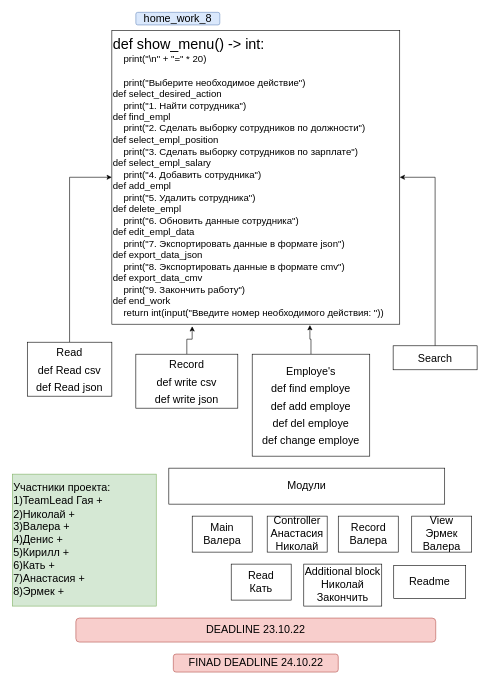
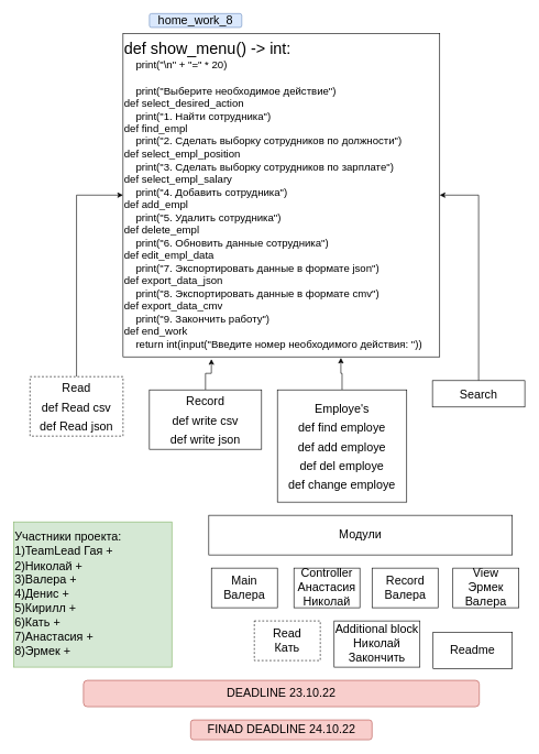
  <mxCell id="0" />
  <mxCell id="1" parent="0" />
  <mxCell id="2" value="&lt;div&gt;&lt;font style=&quot;font-size: 24px;&quot;&gt;def show_menu() -&amp;gt; int:&lt;/font&gt;&lt;/div&gt;&lt;div&gt;&lt;font size=&quot;3&quot;&gt;&amp;nbsp; &amp;nbsp; print(&quot;\n&quot; + &quot;=&quot; * 20)&lt;/font&gt;&lt;/div&gt;&lt;div&gt;&lt;font size=&quot;3&quot;&gt;&lt;br&gt;&lt;/font&gt;&lt;/div&gt;&lt;div&gt;&lt;font size=&quot;3&quot;&gt;&amp;nbsp; &amp;nbsp; print(&quot;Выберите необходимое действие&quot;)&lt;/font&gt;&lt;/div&gt;&lt;div&gt;&lt;font size=&quot;3&quot;&gt;def s&lt;/font&gt;&lt;span style=&quot;background-color: initial;&quot;&gt;&lt;font size=&quot;3&quot;&gt;elect_desired_action&lt;/font&gt;&lt;/span&gt;&lt;/div&gt;&lt;div&gt;&lt;font size=&quot;3&quot;&gt;&amp;nbsp; &amp;nbsp; print(&quot;1. Найти сотрудника&quot;)&lt;/font&gt;&lt;/div&gt;&lt;div&gt;&lt;font size=&quot;3&quot;&gt;def find_&lt;/font&gt;&lt;span style=&quot;background-color: initial;&quot;&gt;&lt;font size=&quot;3&quot;&gt;empl&lt;/font&gt;&lt;/span&gt;&lt;/div&gt;&lt;div&gt;&lt;font size=&quot;3&quot;&gt;&amp;nbsp; &amp;nbsp; print(&quot;2. Сделать выборку сотрудников по должности&quot;)&lt;/font&gt;&lt;/div&gt;&lt;div&gt;&lt;font size=&quot;3&quot;&gt;def s&lt;/font&gt;&lt;span style=&quot;background-color: initial;&quot;&gt;&lt;font size=&quot;3&quot;&gt;elect_empl_position&lt;/font&gt;&lt;/span&gt;&lt;/div&gt;&lt;div&gt;&lt;font size=&quot;3&quot;&gt;&amp;nbsp; &amp;nbsp; print(&quot;3. Сделать выборку сотрудников по зарплате&quot;)&lt;/font&gt;&lt;/div&gt;&lt;div&gt;&lt;font size=&quot;3&quot;&gt;def&amp;nbsp;&lt;/font&gt;&lt;span style=&quot;background-color: initial;&quot;&gt;&lt;font size=&quot;3&quot;&gt;select_empl_salary&lt;/font&gt;&lt;/span&gt;&lt;/div&gt;&lt;div&gt;&lt;font size=&quot;3&quot;&gt;&amp;nbsp; &amp;nbsp; print(&quot;4. Добавить сотрудника&quot;)&lt;/font&gt;&lt;/div&gt;&lt;div&gt;&lt;font size=&quot;3&quot;&gt;def&amp;nbsp;&lt;/font&gt;&lt;span style=&quot;background-color: initial;&quot;&gt;&lt;font size=&quot;3&quot;&gt;add_empl&lt;/font&gt;&lt;/span&gt;&lt;/div&gt;&lt;div&gt;&lt;font size=&quot;3&quot;&gt;&amp;nbsp; &amp;nbsp; print(&quot;5. Удалить сотрудника&quot;)&lt;/font&gt;&lt;/div&gt;&lt;div&gt;&lt;font size=&quot;3&quot;&gt;def&amp;nbsp;&lt;/font&gt;&lt;span style=&quot;background-color: initial;&quot;&gt;&lt;font size=&quot;3&quot;&gt;delete_empl&lt;/font&gt;&lt;/span&gt;&lt;/div&gt;&lt;div&gt;&lt;font size=&quot;3&quot;&gt;&amp;nbsp; &amp;nbsp; print(&quot;6. Обновить данные сотрудника&quot;)&lt;/font&gt;&lt;/div&gt;&lt;div&gt;&lt;font size=&quot;3&quot;&gt;def edit&lt;/font&gt;&lt;span style=&quot;background-color: initial;&quot;&gt;&lt;font size=&quot;3&quot;&gt;_empl_data&lt;/font&gt;&lt;/span&gt;&lt;/div&gt;&lt;div&gt;&lt;font size=&quot;3&quot;&gt;&amp;nbsp; &amp;nbsp; print(&quot;7. Экспортировать данные в формате json&quot;)&lt;/font&gt;&lt;/div&gt;&lt;div&gt;&lt;font size=&quot;3&quot;&gt;def export_data_json&lt;/font&gt;&lt;/div&gt;&lt;div&gt;&lt;font size=&quot;3&quot;&gt;&amp;nbsp; &amp;nbsp; print(&quot;8. Экспортировать данные в формате cmv&quot;)&lt;/font&gt;&lt;/div&gt;&lt;div&gt;&lt;span style=&quot;font-size: medium;&quot;&gt;def export_data_cmv&lt;/span&gt;&lt;font size=&quot;3&quot;&gt;&lt;br&gt;&lt;/font&gt;&lt;/div&gt;&lt;div&gt;&lt;font size=&quot;3&quot;&gt;&amp;nbsp; &amp;nbsp; print(&quot;9. Закончить работу&quot;)&lt;/font&gt;&lt;/div&gt;&lt;div&gt;&lt;font size=&quot;3&quot;&gt;def end_work&lt;/font&gt;&lt;/div&gt;&lt;div&gt;&lt;font size=&quot;3&quot;&gt;&amp;nbsp; &amp;nbsp; return int(input(&quot;Введите номер необходимого действия: &quot;))&lt;/font&gt;&lt;/div&gt;" style="rounded=0;whiteSpace=wrap;html=1;align=left;" parent="1" vertex="1"><mxGeometry x="186" y="50" width="480" height="490" as="geometry" /></mxCell>
  <mxCell id="3" style="edgeStyle=orthogonalEdgeStyle;rounded=0;orthogonalLoop=1;jettySize=auto;html=1;entryX=0;entryY=0.5;entryDx=0;entryDy=0;fontSize=18;" parent="1" source="4" target="2" edge="1"><mxGeometry relative="1" as="geometry" /></mxCell>
- <mxCell id="4" value="&lt;font style=&quot;font-size: 18px;&quot;&gt;Read&lt;br&gt;def Read csv&lt;br&gt;def Read json&lt;/font&gt;" style="rounded=0;whiteSpace=wrap;html=1;fontSize=24;" parent="1" vertex="1"><mxGeometry x="45" y="570" width="141" height="90" as="geometry" /></mxCell>
+ <mxCell id="4" value="&lt;font style=&quot;font-size: 18px;&quot;&gt;Read&lt;br&gt;def Read csv&lt;br&gt;def Read json&lt;/font&gt;" style="rounded=0;whiteSpace=wrap;html=1;fontSize=24;dashed=1;" parent="1" vertex="1"><mxGeometry x="45" y="570" width="141" height="90" as="geometry" /></mxCell>
  <mxCell id="5" style="edgeStyle=orthogonalEdgeStyle;rounded=0;orthogonalLoop=1;jettySize=auto;html=1;entryX=0.279;entryY=1.007;entryDx=0;entryDy=0;entryPerimeter=0;fontSize=18;" parent="1" source="6" target="2" edge="1"><mxGeometry relative="1" as="geometry" /></mxCell>
  <mxCell id="6" value="&lt;font style=&quot;font-size: 18px;&quot;&gt;Record&lt;br&gt;def write csv&lt;br&gt;def write json&lt;/font&gt;" style="rounded=0;whiteSpace=wrap;html=1;fontSize=24;" parent="1" vertex="1"><mxGeometry x="226" y="590" width="170" height="90" as="geometry" /></mxCell>
  <mxCell id="7" style="edgeStyle=orthogonalEdgeStyle;rounded=0;orthogonalLoop=1;jettySize=auto;html=1;entryX=0.688;entryY=1.003;entryDx=0;entryDy=0;entryPerimeter=0;fontSize=18;" parent="1" source="8" target="2" edge="1"><mxGeometry relative="1" as="geometry" /></mxCell>
  <mxCell id="8" value="&lt;span style=&quot;background-color: initial;&quot;&gt;&lt;font style=&quot;font-size: 18px;&quot;&gt;Employe's&lt;br&gt;def find employe&lt;br&gt;def add employe&lt;br&gt;def del employe&lt;br&gt;def change employe&lt;/font&gt;&lt;br&gt;&lt;/span&gt;" style="rounded=0;whiteSpace=wrap;html=1;fontSize=24;" parent="1" vertex="1"><mxGeometry x="420" y="590" width="196" height="170" as="geometry" /></mxCell>
  <mxCell id="9" style="edgeStyle=orthogonalEdgeStyle;rounded=0;orthogonalLoop=1;jettySize=auto;html=1;entryX=1;entryY=0.5;entryDx=0;entryDy=0;fontSize=18;" parent="1" source="10" target="2" edge="1"><mxGeometry relative="1" as="geometry" /></mxCell>
  <mxCell id="10" value="&lt;font style=&quot;font-size: 18px;&quot;&gt;Search&lt;/font&gt;" style="rounded=0;whiteSpace=wrap;html=1;fontSize=24;" parent="1" vertex="1"><mxGeometry x="655" y="576" width="140" height="40" as="geometry" /></mxCell>
  <mxCell id="11" value="&lt;div style=&quot;&quot;&gt;&lt;span style=&quot;background-color: initial;&quot;&gt;Участники проекта:&lt;/span&gt;&lt;/div&gt;&lt;div style=&quot;&quot;&gt;&lt;span style=&quot;background-color: initial;&quot;&gt;1)TeamLead Гая +&lt;/span&gt;&lt;/div&gt;2)Николай +&lt;br&gt;3)Валера +&lt;br&gt;4)Денис +&lt;br&gt;5)Кирилл +&lt;br&gt;6)Кать +&lt;br&gt;7)Анастасия +&lt;br&gt;8)Эрмек +" style="rounded=0;whiteSpace=wrap;html=1;fontSize=18;fillColor=#d5e8d4;strokeColor=#82b366;align=left;" parent="1" vertex="1"><mxGeometry x="20" y="790" width="240" height="220" as="geometry" /></mxCell>
- <mxCell id="12" value="Модули" style="rounded=0;whiteSpace=wrap;html=1;fontSize=18;" parent="1" vertex="1"><mxGeometry x="281" y="780" width="460" height="60" as="geometry" /></mxCell>
+ <mxCell id="12" value="Модули" style="rounded=0;whiteSpace=wrap;html=1;fontSize=18;" parent="1" vertex="1"><mxGeometry x="316" y="780" width="460" height="60" as="geometry" /></mxCell>
  <mxCell id="13" value="View&lt;br&gt;Эрмек&lt;br&gt;Валера" style="rounded=0;whiteSpace=wrap;html=1;fontSize=18;" parent="1" vertex="1"><mxGeometry x="686" y="860" width="100" height="60" as="geometry" /></mxCell>
  <mxCell id="14" value="Record&lt;br&gt;Валера" style="rounded=0;whiteSpace=wrap;html=1;fontSize=18;" parent="1" vertex="1"><mxGeometry x="563.5" y="860" width="100" height="60" as="geometry" /></mxCell>
  <mxCell id="15" value="Controller&lt;br&gt;Анастасия&lt;br&gt;Николай" style="rounded=0;whiteSpace=wrap;html=1;fontSize=18;" parent="1" vertex="1"><mxGeometry x="445" y="860" width="100" height="60" as="geometry" /></mxCell>
- <mxCell id="16" value="Read&lt;br&gt;Кать" style="rounded=0;whiteSpace=wrap;html=1;fontSize=18;" parent="1" vertex="1"><mxGeometry x="385" y="940" width="100" height="60" as="geometry" /></mxCell>
+ <mxCell id="16" value="Read&lt;br&gt;Кать" style="rounded=0;whiteSpace=wrap;html=1;fontSize=18;dashed=1;" parent="1" vertex="1"><mxGeometry x="385" y="940" width="100" height="60" as="geometry" /></mxCell>
  <mxCell id="17" value="Main&lt;br&gt;Валера" style="rounded=0;whiteSpace=wrap;html=1;fontSize=18;" parent="1" vertex="1"><mxGeometry x="320" y="860" width="100" height="60" as="geometry" /></mxCell>
  <mxCell id="18" value="Additional block&lt;br&gt;Николай&lt;br&gt;Закончить" style="rounded=0;whiteSpace=wrap;html=1;fontSize=18;" parent="1" vertex="1"><mxGeometry x="506" y="940" width="130" height="70" as="geometry" /></mxCell>
- <mxCell id="19" value="Readme" style="rounded=0;whiteSpace=wrap;html=1;fontSize=18;" parent="1" vertex="1"><mxGeometry x="656" y="942.5" width="120" height="55" as="geometry" /></mxCell>
+ <mxCell id="19" value="Readme" style="rounded=0;whiteSpace=wrap;html=1;fontSize=18;" parent="1" vertex="1"><mxGeometry x="656" y="957.5" width="120" height="55" as="geometry" /></mxCell>
  <mxCell id="20" value="DEADLINE 23.10.22" style="rounded=1;whiteSpace=wrap;html=1;fontSize=18;fillColor=#f8cecc;strokeColor=#b85450;" parent="1" vertex="1"><mxGeometry x="126" y="1030" width="600" height="40" as="geometry" /></mxCell>
  <mxCell id="21" value="FINAD DEADLINE 24.10.22" style="rounded=1;whiteSpace=wrap;html=1;fontSize=18;fillColor=#f8cecc;strokeColor=#b85450;" parent="1" vertex="1"><mxGeometry x="288.5" y="1090" width="275" height="30" as="geometry" /></mxCell>
  <mxCell id="22" value="home_work_8" style="rounded=1;whiteSpace=wrap;html=1;fontSize=18;fillColor=#dae8fc;strokeColor=#6c8ebf;" parent="1" vertex="1"><mxGeometry x="226" y="20" width="140" height="21" as="geometry" /></mxCell>
